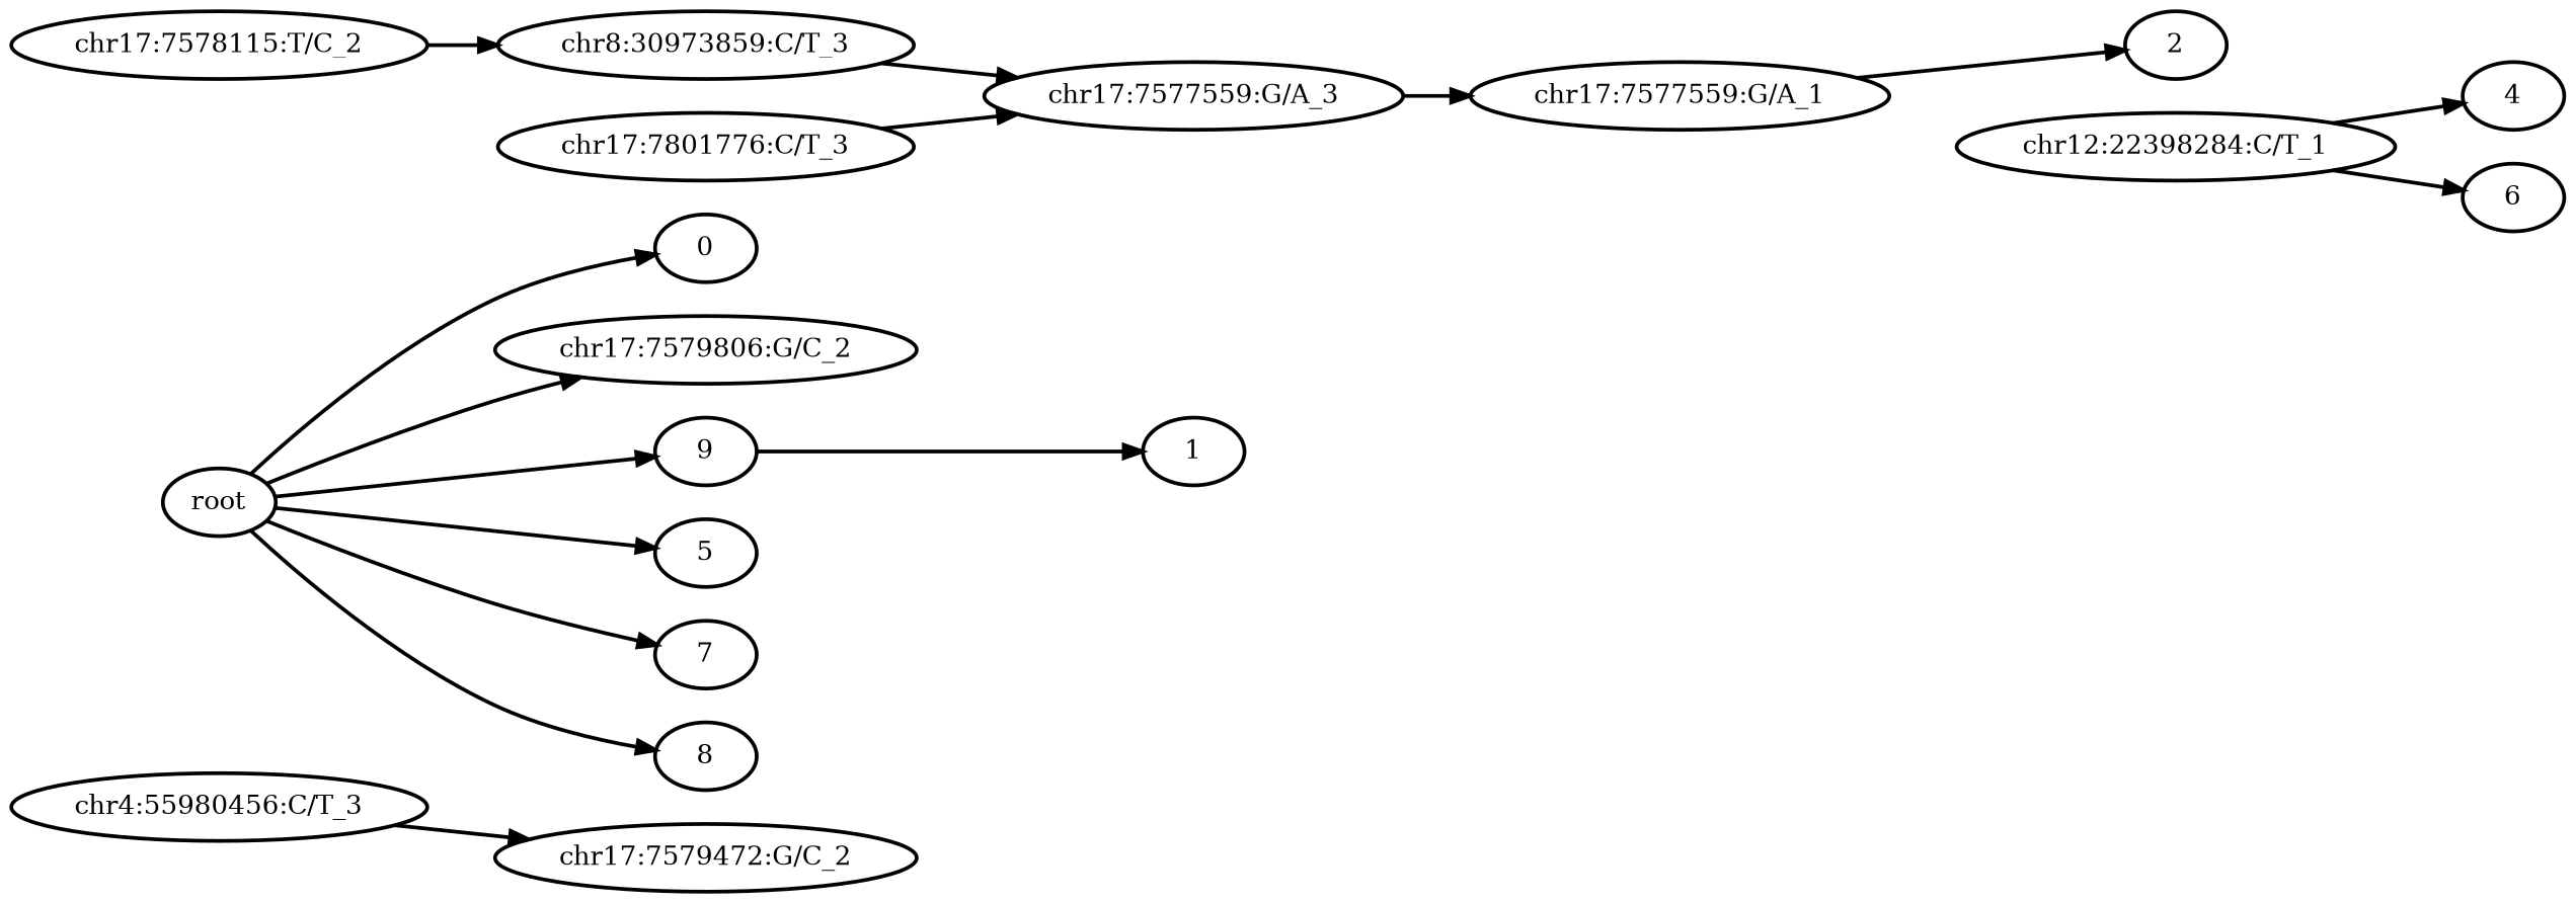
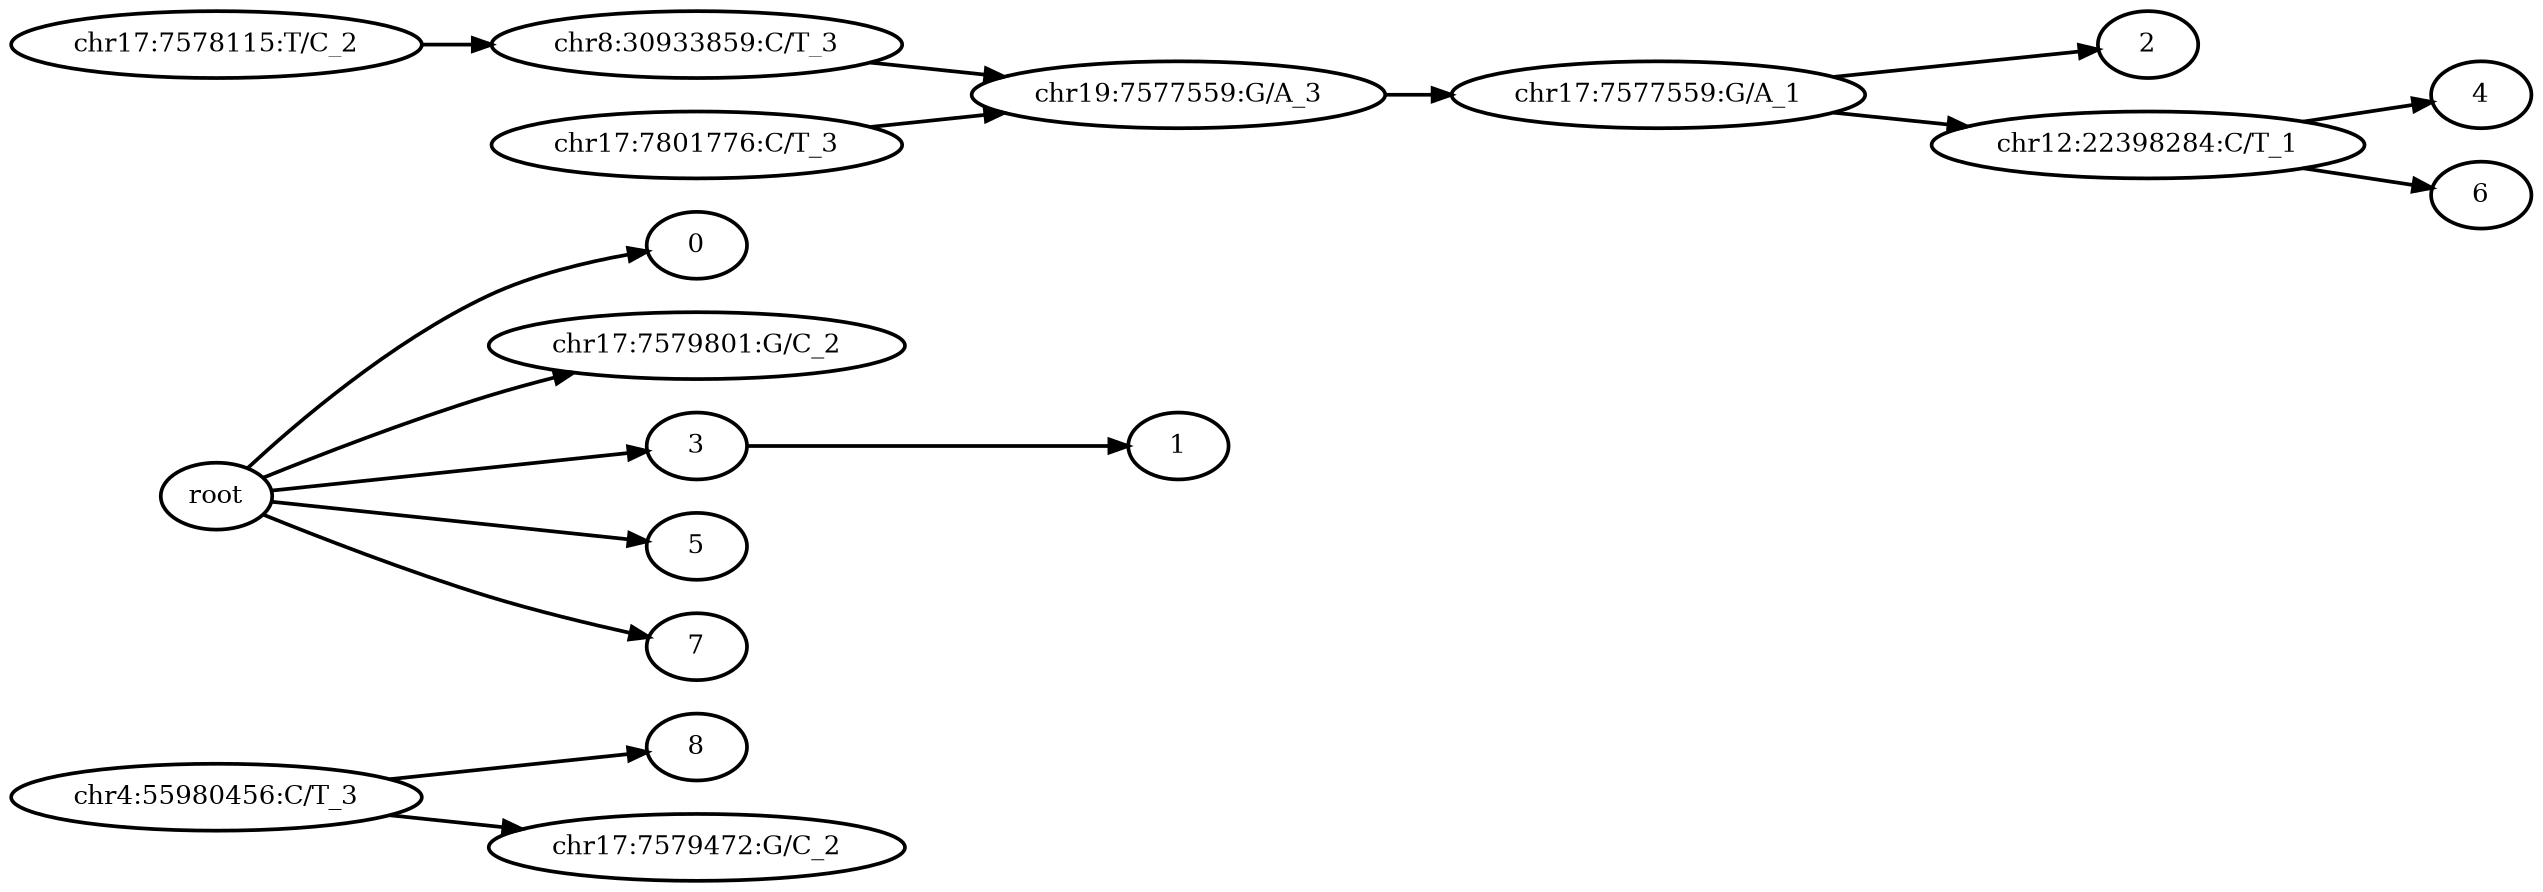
  digraph {
    rankdir=LR
    node [style=bold]
    edge [style=bold]
    n1 [label=root]
    n2 [label=0]
-   n3 [label="chr17:7579806:G/C_2"]
-   n4 [label=9]
+   n3 [label="chr17:7579801:G/C_2"]
+   n4 [label=3]
    n5 [label=5]
    n6 [label=7]
    n7 [label=8]
    n8 [label=1]
    n9 [label="chr4:55980456:C/T_3"]
    n10 [label="chr17:7579472:G/C_2"]
    n11 [label="chr17:7578115:T/C_2"]
-   n12 [label="chr8:30973859:C/T_3"]
-   n13 [label="chr17:7577559:G/A_3"]
+   n12 [label="chr8:30933859:C/T_3"]
+   n13 [label="chr19:7577559:G/A_3"]
    n14 [label="chr17:7801776:C/T_3"]
    n15 [label="chr17:7577559:G/A_1"]
    n16 [label=2]
    n17 [label="chr12:22398284:C/T_1"]
    n18 [label=4]
    n19 [label=6]
    n1 -> n2
    n1 -> n3
    n1 -> n4
    n1 -> n5
    n1 -> n6
-   n1 -> n7
+   n9 -> n7
    n4 -> n8
    n9 -> n10
    n11 -> n12
    n12 -> n13
    n13 -> n15
    n14 -> n13
    n15 -> n16
+   n15 -> n17
    n17 -> n18
    n17 -> n19
  }
